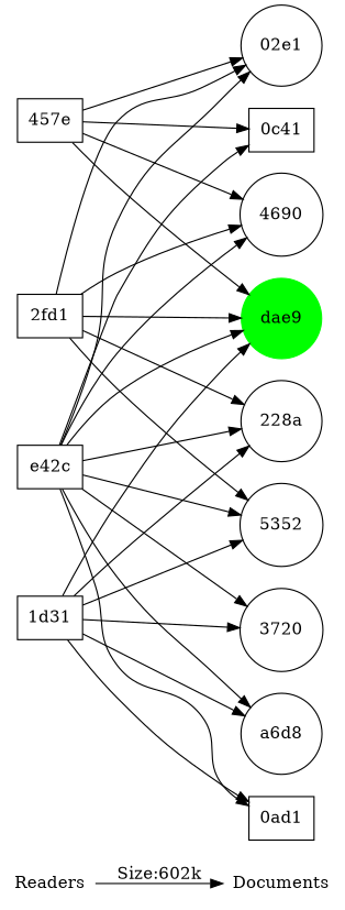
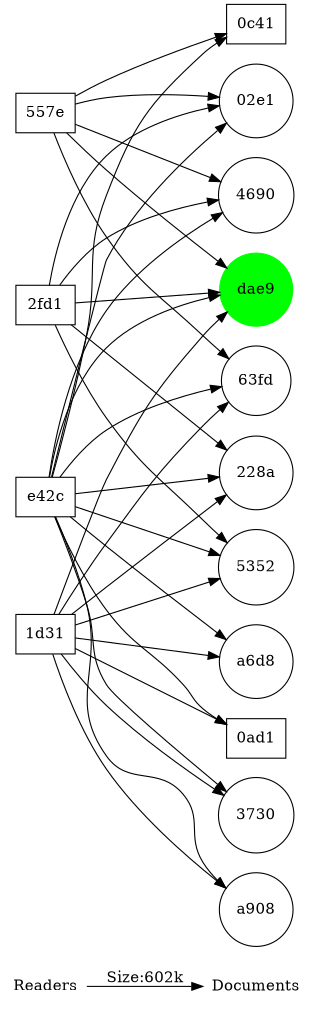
  digraph {
    rankdir=LR
    node [shape=circle]
    n1 [label=Readers rank=readers shape=none]
    n2 [label=Documents rank=documents shape=none]
    n3 [label=e42c shape=box]
    n4 [color=green fillcolor=green label=dae9 style=filled]
+   n5 [label="63fd"]
    n6 [label="02e1"]
    n7 [label=4690]
    n8 [label=5352]
    n9 [label=a6d8]
    n10 [label="228a"]
-   n11 [label=3720]
+   n11 [label=3730]
+   n12 [label=a908]
    n13 [label="0ad1" shape=box]
    n14 [label="0c41" shape=box]
-   n15 [label="457e" shape=box]
+   n15 [label="557e" shape=box]
    n16 [label="2fd1" shape=box]
    n17 [label="1d31" shape=box]
    n1 -> n2 [label="Size:602k"]
    n3 -> n4
+   n3 -> n5
    n3 -> n6
    n3 -> n7
    n3 -> n8
    n3 -> n9
    n3 -> n10
    n3 -> n11
+   n3 -> n12
    n3 -> n13
    n3 -> n14
    n15 -> n4
+   n15 -> n5
    n15 -> n6
    n15 -> n7
    n15 -> n14
    n16 -> n4
    n16 -> n6
    n16 -> n7
    n16 -> n8
    n16 -> n10
    n17 -> n4
+   n17 -> n5
    n17 -> n8
    n17 -> n9
    n17 -> n10
    n17 -> n11
+   n17 -> n12
    n17 -> n13
  }
